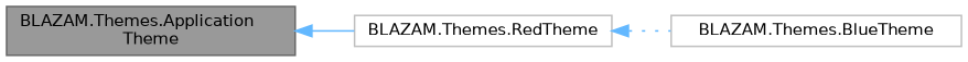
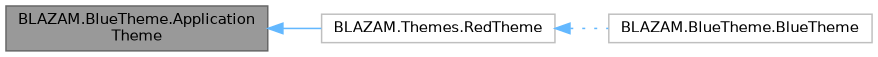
  digraph {
    rankdir=LR
    node [color=grey75 fillcolor=white fontname=Helvetica fontsize=10 shape=box style=filled]
    edge [color=steelblue1 dir=back fontname=Helvetica fontsize=10 labelfontname=Helvetica labelfontsize=10]
-   n1 [color=gray40 fillcolor=grey60 fontcolor=black height=0.2 label="BLAZAM.Themes.Application\lTheme" width=0.4]
+   n1 [color=gray40 fillcolor=grey60 fontcolor=black height=0.2 label="BLAZAM.BlueTheme.Application\lTheme" width=0.4]
    n2 [height=0.2 label="BLAZAM.Themes.RedTheme" width=0.4]
-   n3 [height=0.2 label="BLAZAM.Themes.BlueTheme" width=0.4]
+   n3 [height=0.2 label="BLAZAM.BlueTheme.BlueTheme" width=0.4]
    n1 -> n2 [style=solid]
    n2 -> n3 [style=dotted]
  }
